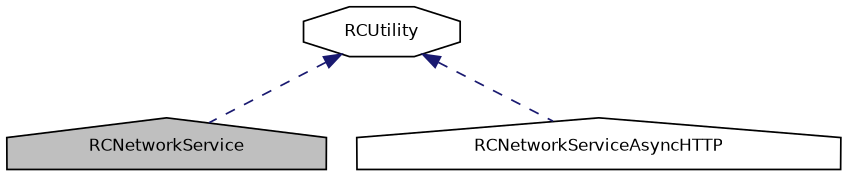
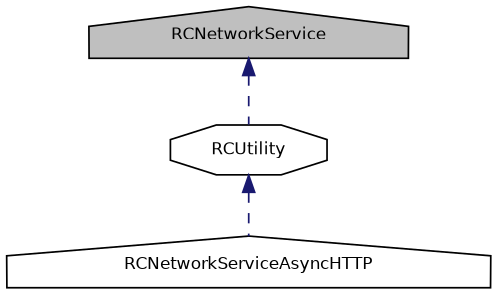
  digraph {
    node [color=black fillcolor=white fontname=Helvetica fontsize=10 shape=house style=filled]
    edge [color=midnightblue dir=back fontname=Helvetica fontsize=10 labelfontname=Helvetica labelfontsize=10 style=dashed]
    n1 [fillcolor=grey75 fontcolor=black height=0.2 label=RCNetworkService width=0.4]
    n2 [height=0.2 label=RCUtility shape=octagon width=0.4]
    n3 [height=0.2 label=RCNetworkServiceAsyncHTTP width=0.4]
-   n2 -> n1
+   n1 -> n2
    n2 -> n3
  }
